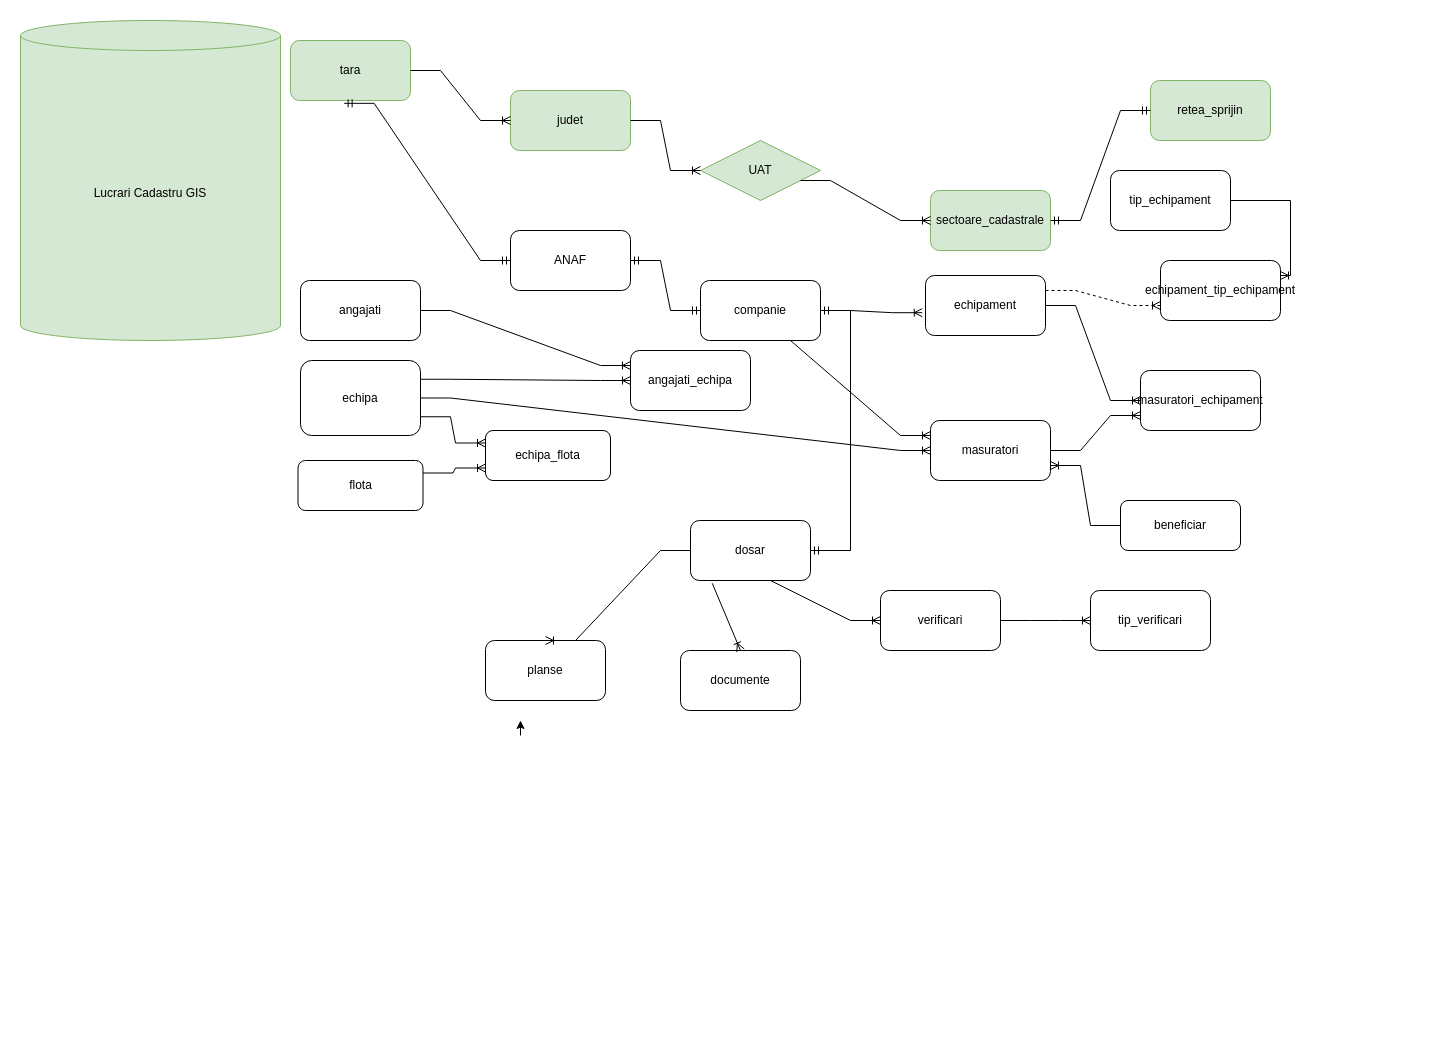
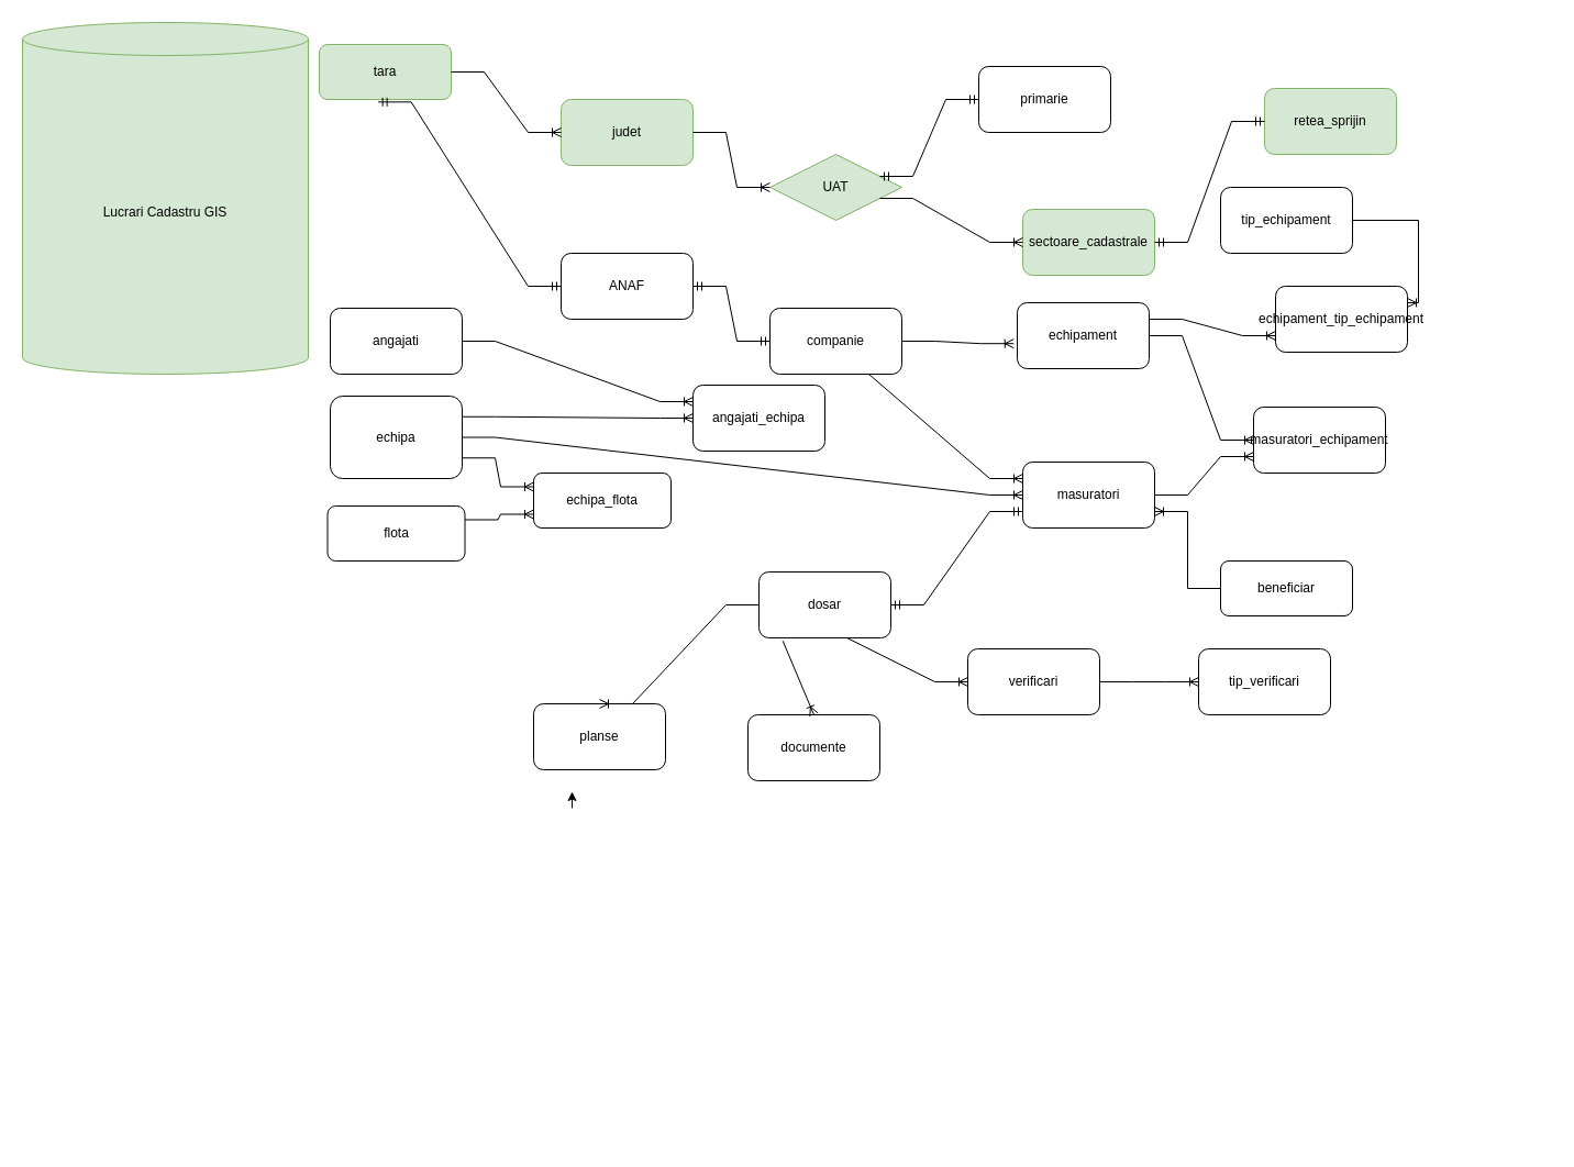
  <mxCell id="0" />
  <mxCell id="1" parent="0" />
  <mxCell id="2" value="Lucrari Cadastru GIS&lt;br&gt;" style="shape=cylinder3;whiteSpace=wrap;html=1;boundedLbl=1;backgroundOutline=1;size=15;fillColor=#d5e8d4;strokeColor=#82b366;" parent="1" vertex="1"><mxGeometry y="20" width="260" height="320" as="geometry" x="20" /></mxCell>
  <mxCell id="3" value="retea_sprijin&lt;br&gt;" style="rounded=1;whiteSpace=wrap;html=1;fillColor=#d5e8d4;strokeColor=#82b366;" parent="1" vertex="1"><mxGeometry x="1150" y="80" width="120" height="60" as="geometry" /></mxCell>
  <mxCell id="4" value="echipa" style="rounded=1;whiteSpace=wrap;html=1;" parent="1" vertex="1"><mxGeometry x="300" y="360" width="120" height="75" as="geometry" /></mxCell>
  <mxCell id="5" value="angajati" style="rounded=1;whiteSpace=wrap;html=1;" parent="1" vertex="1"><mxGeometry x="300" y="280" width="120" height="60" as="geometry" /></mxCell>
  <mxCell id="6" value="sectoare_cadastrale" style="rounded=1;whiteSpace=wrap;html=1;fillColor=#d5e8d4;strokeColor=#82b366;" parent="1" vertex="1"><mxGeometry x="930" y="190" width="120" height="60" as="geometry" /></mxCell>
  <mxCell id="7" value="echipament" style="rounded=1;whiteSpace=wrap;html=1;" parent="1" vertex="1"><mxGeometry x="925" y="275" width="120" height="60" as="geometry" /></mxCell>
  <mxCell id="8" style="edgeStyle=orthogonalEdgeStyle;rounded=0;orthogonalLoop=1;jettySize=auto;html=1;exitX=0;exitY=0.75;exitDx=0;exitDy=0;" edge="1" parent="1"><mxGeometry relative="1" as="geometry"><mxPoint x="520" y="720" as="targetPoint" /><mxPoint x="520" y="735" as="sourcePoint" /></mxGeometry></mxCell>
  <mxCell id="9" value="flota" style="rounded=1;whiteSpace=wrap;html=1;" parent="1" vertex="1"><mxGeometry x="297.5" y="460" width="125" height="50" as="geometry" /></mxCell>
  <mxCell id="10" value="documente" style="rounded=1;whiteSpace=wrap;html=1;" parent="1" vertex="1"><mxGeometry x="680" y="650" width="120" height="60" as="geometry" /></mxCell>
  <mxCell id="11" value="masuratori" style="rounded=1;whiteSpace=wrap;html=1;" parent="1" vertex="1"><mxGeometry x="930" y="420" width="120" height="60" as="geometry" /></mxCell>
- <mxCell id="13" value="beneficiar" style="rounded=1;whiteSpace=wrap;html=1;" parent="1" vertex="1"><mxGeometry x="1120" y="500" width="120" height="50" as="geometry" /></mxCell>
+ <mxCell id="12" value="primarie" style="rounded=1;whiteSpace=wrap;html=1;" parent="1" vertex="1"><mxGeometry x="890" y="60" width="120" height="60" as="geometry" /></mxCell>
+ <mxCell id="13" value="beneficiar" style="rounded=1;whiteSpace=wrap;html=1;" parent="1" vertex="1"><mxGeometry x="1110" y="510" width="120" height="50" as="geometry" /></mxCell>
  <mxCell id="14" value="dosar" style="rounded=1;whiteSpace=wrap;html=1;" parent="1" vertex="1"><mxGeometry x="690" y="520" width="120" height="60" as="geometry" /></mxCell>
  <mxCell id="15" value="planse" style="rounded=1;whiteSpace=wrap;html=1;" parent="1" vertex="1"><mxGeometry x="485" y="640" width="120" height="60" as="geometry" /></mxCell>
  <mxCell id="16" value="UAT" style="rhombus;whiteSpace=wrap;html=1;fillColor=#d5e8d4;strokeColor=#82b366;" vertex="1" parent="1"><mxGeometry x="700" y="140" width="120" height="60" as="geometry" /></mxCell>
  <mxCell id="17" value="" style="edgeStyle=entityRelationEdgeStyle;fontSize=12;html=1;endArrow=ERoneToMany;rounded=0;entryX=0;entryY=0.5;entryDx=0;entryDy=0;exitX=1;exitY=0.75;exitDx=0;exitDy=0;" edge="1" parent="1" source="16" target="6"><mxGeometry width="100" height="100" relative="1" as="geometry"><mxPoint x="450" y="80" as="sourcePoint" /><mxPoint x="530" y="90" as="targetPoint" /></mxGeometry></mxCell>
  <mxCell id="18" value="judet" style="rounded=1;whiteSpace=wrap;html=1;fillColor=#d5e8d4;strokeColor=#82b366;" vertex="1" parent="1"><mxGeometry x="510" y="90" width="120" height="60" as="geometry" /></mxCell>
  <mxCell id="19" value="" style="edgeStyle=entityRelationEdgeStyle;fontSize=12;html=1;endArrow=ERoneToMany;rounded=0;exitX=1;exitY=0.5;exitDx=0;exitDy=0;entryX=0;entryY=0.5;entryDx=0;entryDy=0;" edge="1" parent="1" source="18" target="16"><mxGeometry width="100" height="100" relative="1" as="geometry"><mxPoint x="490" y="280" as="sourcePoint" /><mxPoint x="590" y="180" as="targetPoint" /></mxGeometry></mxCell>
- <mxCell id="20" value="tara" style="rounded=1;whiteSpace=wrap;html=1;fillColor=#d5e8d4;strokeColor=#82b366;" vertex="1" parent="1"><mxGeometry x="290" y="40" width="120" height="60" as="geometry" /></mxCell>
+ <mxCell id="20" value="tara" style="rounded=1;whiteSpace=wrap;html=1;fillColor=#d5e8d4;strokeColor=#82b366;" vertex="1" parent="1"><mxGeometry x="290" y="40" width="120" height="50" as="geometry" /></mxCell>
  <mxCell id="21" value="" style="edgeStyle=entityRelationEdgeStyle;fontSize=12;html=1;endArrow=ERoneToMany;rounded=0;exitX=1;exitY=0.5;exitDx=0;exitDy=0;entryX=0;entryY=0.5;entryDx=0;entryDy=0;" edge="1" parent="1" source="20" target="18"><mxGeometry width="100" height="100" relative="1" as="geometry"><mxPoint x="490" y="280" as="sourcePoint" /><mxPoint x="590" y="180" as="targetPoint" /></mxGeometry></mxCell>
  <mxCell id="22" value="companie" style="rounded=1;whiteSpace=wrap;html=1;" vertex="1" parent="1"><mxGeometry x="700" y="280" width="120" height="60" as="geometry" /></mxCell>
  <mxCell id="23" value="" style="edgeStyle=entityRelationEdgeStyle;fontSize=12;html=1;endArrow=ERoneToMany;rounded=0;entryX=-0.027;entryY=0.62;entryDx=0;entryDy=0;entryPerimeter=0;exitX=1;exitY=0.5;exitDx=0;exitDy=0;" edge="1" parent="1" source="22" target="7"><mxGeometry width="100" height="100" relative="1" as="geometry"><mxPoint x="580" y="460" as="sourcePoint" /><mxPoint x="680" y="360" as="targetPoint" /><Array as="points"><mxPoint x="920" y="350" /><mxPoint x="927" y="340" /></Array></mxGeometry></mxCell>
  <mxCell id="24" value="ANAF" style="rounded=1;whiteSpace=wrap;html=1;" vertex="1" parent="1"><mxGeometry x="510" y="230" width="120" height="60" as="geometry" /></mxCell>
  <mxCell id="25" value="" style="edgeStyle=entityRelationEdgeStyle;fontSize=12;html=1;endArrow=ERmandOne;startArrow=ERmandOne;rounded=0;exitX=1;exitY=0.5;exitDx=0;exitDy=0;entryX=0;entryY=0.5;entryDx=0;entryDy=0;" edge="1" parent="1" source="24" target="22"><mxGeometry width="100" height="100" relative="1" as="geometry"><mxPoint x="580" y="460" as="sourcePoint" /><mxPoint x="680" y="360" as="targetPoint" /></mxGeometry></mxCell>
  <mxCell id="26" value="" style="edgeStyle=entityRelationEdgeStyle;fontSize=12;html=1;endArrow=ERmandOne;startArrow=ERmandOne;rounded=0;exitX=0.447;exitY=1.047;exitDx=0;exitDy=0;exitPerimeter=0;entryX=0;entryY=0.5;entryDx=0;entryDy=0;" edge="1" parent="1" source="20" target="24"><mxGeometry width="100" height="100" relative="1" as="geometry"><mxPoint x="580" y="360" as="sourcePoint" /><mxPoint x="680" y="260" as="targetPoint" /><Array as="points"><mxPoint x="370" y="170" /><mxPoint x="390" y="210" /><mxPoint x="380" y="250" /></Array></mxGeometry></mxCell>
  <mxCell id="27" value="" style="edgeStyle=entityRelationEdgeStyle;fontSize=12;html=1;endArrow=ERoneToMany;rounded=0;exitX=0.5;exitY=1;exitDx=0;exitDy=0;entryX=0;entryY=0.25;entryDx=0;entryDy=0;" edge="1" parent="1" source="22" target="11"><mxGeometry width="100" height="100" relative="1" as="geometry"><mxPoint x="830" y="550" as="sourcePoint" /><mxPoint x="930" y="450" as="targetPoint" /></mxGeometry></mxCell>
  <mxCell id="28" value="masuratori_echipament" style="rounded=1;whiteSpace=wrap;html=1;" vertex="1" parent="1"><mxGeometry x="1140" y="370" width="120" height="60" as="geometry" /></mxCell>
  <mxCell id="29" value="" style="edgeStyle=entityRelationEdgeStyle;fontSize=12;html=1;endArrow=ERoneToMany;rounded=0;exitX=1;exitY=0.5;exitDx=0;exitDy=0;entryX=0;entryY=0.5;entryDx=0;entryDy=0;" edge="1" parent="1" source="7" target="28"><mxGeometry width="100" height="100" relative="1" as="geometry"><mxPoint x="980" y="560" as="sourcePoint" /><mxPoint x="1080" y="460" as="targetPoint" /></mxGeometry></mxCell>
  <mxCell id="30" value="" style="edgeStyle=entityRelationEdgeStyle;fontSize=12;html=1;endArrow=ERoneToMany;rounded=0;entryX=0;entryY=0.75;entryDx=0;entryDy=0;exitX=1;exitY=0.5;exitDx=0;exitDy=0;" edge="1" parent="1" source="11" target="28"><mxGeometry width="100" height="100" relative="1" as="geometry"><mxPoint x="980" y="560" as="sourcePoint" /><mxPoint x="1080" y="460" as="targetPoint" /></mxGeometry></mxCell>
  <mxCell id="31" value="angajati_echipa" style="rounded=1;whiteSpace=wrap;html=1;" vertex="1" parent="1"><mxGeometry x="630" y="350" width="120" height="60" as="geometry" /></mxCell>
  <mxCell id="32" value="" style="edgeStyle=entityRelationEdgeStyle;fontSize=12;html=1;endArrow=ERoneToMany;rounded=0;exitX=1;exitY=0.25;exitDx=0;exitDy=0;entryX=0;entryY=0.5;entryDx=0;entryDy=0;" edge="1" parent="1" source="4" target="31"><mxGeometry width="100" height="100" relative="1" as="geometry"><mxPoint x="420" y="430" as="sourcePoint" /><mxPoint x="520" y="330" as="targetPoint" /></mxGeometry></mxCell>
  <mxCell id="33" value="" style="edgeStyle=entityRelationEdgeStyle;fontSize=12;html=1;endArrow=ERoneToMany;rounded=0;exitX=1;exitY=0.5;exitDx=0;exitDy=0;entryX=0;entryY=0.25;entryDx=0;entryDy=0;" edge="1" parent="1" source="5" target="31"><mxGeometry width="100" height="100" relative="1" as="geometry"><mxPoint x="690" y="400" as="sourcePoint" /><mxPoint x="790" y="300" as="targetPoint" /></mxGeometry></mxCell>
  <mxCell id="34" value="" style="edgeStyle=entityRelationEdgeStyle;fontSize=12;html=1;endArrow=ERoneToMany;rounded=0;entryX=0;entryY=0.75;entryDx=0;entryDy=0;exitX=1;exitY=0.5;exitDx=0;exitDy=0;" edge="1" parent="1" source="4"><mxGeometry width="100" height="100" relative="1" as="geometry"><mxPoint x="440" y="410" as="sourcePoint" /><mxPoint x="930" y="450" as="targetPoint" /></mxGeometry></mxCell>
  <mxCell id="35" value="echipa_flota" style="rounded=1;whiteSpace=wrap;html=1;" vertex="1" parent="1"><mxGeometry x="485" y="430" width="125" height="50" as="geometry" /></mxCell>
  <mxCell id="36" value="" style="edgeStyle=entityRelationEdgeStyle;fontSize=12;html=1;endArrow=ERoneToMany;rounded=0;exitX=1;exitY=0.75;exitDx=0;exitDy=0;entryX=0;entryY=0.25;entryDx=0;entryDy=0;" edge="1" parent="1" source="4" target="35"><mxGeometry width="100" height="100" relative="1" as="geometry"><mxPoint x="690" y="560" as="sourcePoint" /><mxPoint x="790" y="460" as="targetPoint" /></mxGeometry></mxCell>
  <mxCell id="37" value="" style="edgeStyle=entityRelationEdgeStyle;fontSize=12;html=1;endArrow=ERoneToMany;rounded=0;exitX=1;exitY=0.25;exitDx=0;exitDy=0;entryX=0;entryY=0.75;entryDx=0;entryDy=0;" edge="1" parent="1" source="9" target="35"><mxGeometry width="100" height="100" relative="1" as="geometry"><mxPoint x="690" y="560" as="sourcePoint" /><mxPoint x="790" y="460" as="targetPoint" /></mxGeometry></mxCell>
  <mxCell id="38" value="" style="edgeStyle=entityRelationEdgeStyle;fontSize=12;html=1;endArrow=ERmandOne;startArrow=ERmandOne;rounded=0;entryX=0;entryY=0.5;entryDx=0;entryDy=0;exitX=1;exitY=0.5;exitDx=0;exitDy=0;" edge="1" parent="1" source="6" target="3"><mxGeometry width="100" height="100" relative="1" as="geometry"><mxPoint x="720" y="420" as="sourcePoint" /><mxPoint x="820" y="320" as="targetPoint" /><Array as="points"><mxPoint x="1090" y="250" /></Array></mxGeometry></mxCell>
+ <mxCell id="39" value="" style="edgeStyle=entityRelationEdgeStyle;fontSize=12;html=1;endArrow=ERmandOne;startArrow=ERmandOne;rounded=0;entryX=0;entryY=0.5;entryDx=0;entryDy=0;exitX=1;exitY=0.25;exitDx=0;exitDy=0;" edge="1" parent="1" source="16" target="12"><mxGeometry width="100" height="100" relative="1" as="geometry"><mxPoint x="750" y="150" as="sourcePoint" /><mxPoint x="850" y="50" as="targetPoint" /></mxGeometry></mxCell>
  <mxCell id="40" value="" style="edgeStyle=entityRelationEdgeStyle;fontSize=12;html=1;endArrow=ERoneToMany;rounded=0;entryX=1;entryY=0.75;entryDx=0;entryDy=0;exitX=0;exitY=0.5;exitDx=0;exitDy=0;" edge="1" parent="1" source="13" target="11"><mxGeometry width="100" height="100" relative="1" as="geometry"><mxPoint x="1180" y="640" as="sourcePoint" /><mxPoint x="1130" y="530" as="targetPoint" /><Array as="points"><mxPoint x="1020" y="690" /></Array></mxGeometry></mxCell>
  <mxCell id="41" value="tip_echipament" style="rounded=1;whiteSpace=wrap;html=1;" vertex="1" parent="1"><mxGeometry x="1110" y="170" width="120" height="60" as="geometry" /></mxCell>
  <mxCell id="42" value="echipament_tip_echipament" style="rounded=1;whiteSpace=wrap;html=1;" vertex="1" parent="1"><mxGeometry x="1160" y="260" width="120" height="60" as="geometry" /></mxCell>
- <mxCell id="43" value="" style="edgeStyle=entityRelationEdgeStyle;fontSize=12;html=1;endArrow=ERoneToMany;rounded=0;exitX=1;exitY=0.25;exitDx=0;exitDy=0;entryX=0;entryY=0.75;entryDx=0;entryDy=0;dashed=1;" edge="1" parent="1" source="7" target="42"><mxGeometry width="100" height="100" relative="1" as="geometry"><mxPoint x="1060" y="340" as="sourcePoint" /><mxPoint x="1160" y="240" as="targetPoint" /><Array as="points"><mxPoint x="1410" y="130" /><mxPoint x="1280" y="170" /></Array></mxGeometry></mxCell>
+ <mxCell id="43" value="" style="edgeStyle=entityRelationEdgeStyle;fontSize=12;html=1;endArrow=ERoneToMany;rounded=0;exitX=1;exitY=0.25;exitDx=0;exitDy=0;entryX=0;entryY=0.75;entryDx=0;entryDy=0;" edge="1" parent="1" source="7" target="42"><mxGeometry width="100" height="100" relative="1" as="geometry"><mxPoint x="1060" y="340" as="sourcePoint" /><mxPoint x="1160" y="240" as="targetPoint" /><Array as="points"><mxPoint x="1410" y="130" /><mxPoint x="1280" y="170" /></Array></mxGeometry></mxCell>
  <mxCell id="44" value="" style="edgeStyle=orthogonalEdgeStyle;fontSize=12;html=1;endArrow=ERoneToMany;rounded=0;exitX=1;exitY=0.5;exitDx=0;exitDy=0;entryX=1;entryY=0.25;entryDx=0;entryDy=0;" edge="1" parent="1" source="41" target="42"><mxGeometry width="100" height="100" relative="1" as="geometry"><mxPoint x="1295" y="220" as="sourcePoint" /><mxPoint x="1395" y="120" as="targetPoint" /></mxGeometry></mxCell>
  <mxCell id="45" value="tip_verificari" style="rounded=1;whiteSpace=wrap;html=1;" vertex="1" parent="1"><mxGeometry x="1090" y="590" width="120" height="60" as="geometry" /></mxCell>
  <mxCell id="46" value="verificari" style="rounded=1;whiteSpace=wrap;html=1;" vertex="1" parent="1"><mxGeometry x="880" y="590" width="120" height="60" as="geometry" /></mxCell>
  <mxCell id="47" value="" style="edgeStyle=entityRelationEdgeStyle;fontSize=12;html=1;endArrow=ERoneToMany;rounded=0;exitX=1;exitY=0.5;exitDx=0;exitDy=0;entryX=0;entryY=0.5;entryDx=0;entryDy=0;" edge="1" parent="1" source="46" target="45"><mxGeometry width="100" height="100" relative="1" as="geometry"><mxPoint x="720" y="830" as="sourcePoint" /><mxPoint x="820" y="730" as="targetPoint" /></mxGeometry></mxCell>
- <mxCell id="48" value="" style="edgeStyle=entityRelationEdgeStyle;fontSize=12;html=1;endArrow=ERmandOne;startArrow=ERmandOne;rounded=0;exitX=1;exitY=0.5;exitDx=0;exitDy=0;" edge="1" parent="1" source="14" target="22"><mxGeometry width="100" height="100" relative="1" as="geometry"><mxPoint x="720" y="790" as="sourcePoint" /><mxPoint x="820" y="690" as="targetPoint" /></mxGeometry></mxCell>
+ <mxCell id="48" value="" style="edgeStyle=entityRelationEdgeStyle;fontSize=12;html=1;endArrow=ERmandOne;startArrow=ERmandOne;rounded=0;exitX=1;exitY=0.5;exitDx=0;exitDy=0;entryX=0;entryY=0.75;entryDx=0;entryDy=0;" edge="1" parent="1" source="14" target="11"><mxGeometry width="100" height="100" relative="1" as="geometry"><mxPoint x="720" y="790" as="sourcePoint" /><mxPoint x="820" y="690" as="targetPoint" /></mxGeometry></mxCell>
  <mxCell id="49" value="" style="edgeStyle=entityRelationEdgeStyle;fontSize=12;html=1;endArrow=ERoneToMany;rounded=0;exitX=0.417;exitY=1;exitDx=0;exitDy=0;exitPerimeter=0;entryX=0;entryY=0.5;entryDx=0;entryDy=0;" edge="1" parent="1" source="14" target="46"><mxGeometry width="100" height="100" relative="1" as="geometry"><mxPoint x="720" y="790" as="sourcePoint" /><mxPoint x="820" y="690" as="targetPoint" /></mxGeometry></mxCell>
  <mxCell id="50" value="" style="edgeStyle=entityRelationEdgeStyle;fontSize=12;html=1;endArrow=ERoneToMany;rounded=0;exitX=0;exitY=0.5;exitDx=0;exitDy=0;entryX=0.5;entryY=0;entryDx=0;entryDy=0;" edge="1" parent="1" source="14" target="15"><mxGeometry width="100" height="100" relative="1" as="geometry"><mxPoint x="720" y="710" as="sourcePoint" /><mxPoint x="820" y="610" as="targetPoint" /></mxGeometry></mxCell>
  <mxCell id="51" value="" style="fontSize=12;html=1;endArrow=ERoneToMany;rounded=0;exitX=0.181;exitY=1.046;exitDx=0;exitDy=0;exitPerimeter=0;entryX=0.5;entryY=0;entryDx=0;entryDy=0;" edge="1" parent="1" source="14" target="10"><mxGeometry width="100" height="100" relative="1" as="geometry"><mxPoint x="720" y="710" as="sourcePoint" /><mxPoint x="820" y="610" as="targetPoint" /></mxGeometry></mxCell>
  <mxCell id="52" style="edgeStyle=orthogonalEdgeStyle;rounded=0;orthogonalLoop=1;jettySize=auto;html=1;exitX=0.5;exitY=1;exitDx=0;exitDy=0;" edge="1" parent="1"><mxGeometry relative="1" as="geometry"><mxPoint x="680" y="1040" as="sourcePoint" /><mxPoint x="680" y="1040" as="targetPoint" /></mxGeometry></mxCell>
